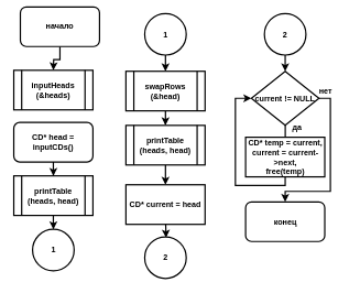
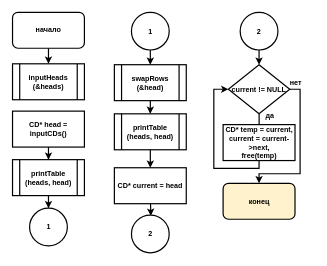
  <mxCell id="0" />
  <mxCell id="1" parent="0" />
  <mxCell id="2" value="" style="edgeStyle=orthogonalEdgeStyle;rounded=0;orthogonalLoop=1;jettySize=auto;html=1;strokeWidth=2;fontStyle=1" parent="1" source="3" edge="1"><mxGeometry relative="1" as="geometry"><mxPoint x="80" y="106" as="targetPoint" /></mxGeometry></mxCell>
- <mxCell id="3" value="начало" style="rounded=1;whiteSpace=wrap;html=1;strokeWidth=2;fontStyle=1" parent="1" vertex="1"><mxGeometry x="30" y="10" width="120" height="60" as="geometry" /></mxCell>
- <mxCell id="4" value="конец" style="rounded=1;whiteSpace=wrap;html=1;strokeWidth=2;fontStyle=1" parent="1" vertex="1"><mxGeometry x="371.5" y="305.5" width="120" height="60" as="geometry" /></mxCell>
+ <mxCell id="3" value="начало" style="rounded=1;whiteSpace=wrap;html=1;strokeWidth=2;fontStyle=1" parent="1" vertex="1"><mxGeometry x="20" y="20" width="120" height="60" as="geometry" /></mxCell>
+ <mxCell id="4" value="конец" style="rounded=1;whiteSpace=wrap;html=1;strokeWidth=2;fontStyle=1;fillColor=#fff2cc;" parent="1" vertex="1"><mxGeometry x="371.5" y="305.5" width="120" height="60" as="geometry" /></mxCell>
  <mxCell id="5" value="" style="edgeStyle=orthogonalEdgeStyle;rounded=0;orthogonalLoop=1;jettySize=auto;html=1;strokeWidth=2;fontStyle=1" parent="1" source="6" target="7" edge="1"><mxGeometry relative="1" as="geometry" /></mxCell>
  <mxCell id="6" value="printTable&lt;div&gt;(heads, head)&lt;br&gt;&lt;/div&gt;" style="shape=process;whiteSpace=wrap;html=1;backgroundOutline=1;strokeWidth=2;fontStyle=1" parent="1" vertex="1"><mxGeometry x="20" y="266" width="120" height="60" as="geometry" /></mxCell>
  <mxCell id="7" value="1" style="ellipse;whiteSpace=wrap;html=1;aspect=fixed;strokeWidth=2;fontStyle=1" parent="1" vertex="1"><mxGeometry x="48.5" y="347" width="63" height="63" as="geometry" /></mxCell>
  <mxCell id="8" value="" style="edgeStyle=orthogonalEdgeStyle;rounded=0;orthogonalLoop=1;jettySize=auto;html=1;strokeWidth=2;fontStyle=1" parent="1" source="9" target="11" edge="1"><mxGeometry relative="1" as="geometry" /></mxCell>
  <mxCell id="9" value="1" style="ellipse;whiteSpace=wrap;html=1;aspect=fixed;strokeWidth=2;fontStyle=1" parent="1" vertex="1"><mxGeometry x="218.5" y="20" width="63" height="63" as="geometry" /></mxCell>
  <mxCell id="10" value="" style="edgeStyle=orthogonalEdgeStyle;rounded=0;orthogonalLoop=1;jettySize=auto;html=1;strokeWidth=2;fontStyle=1" parent="1" source="11" target="13" edge="1"><mxGeometry relative="1" as="geometry" /></mxCell>
  <mxCell id="11" value="swapRows&lt;div&gt;(&amp;amp;head)&lt;br&gt;&lt;/div&gt;" style="shape=process;whiteSpace=wrap;html=1;backgroundOutline=1;strokeWidth=2;fontStyle=1" parent="1" vertex="1"><mxGeometry x="190" y="107.5" width="120" height="60" as="geometry" /></mxCell>
  <mxCell id="12" value="" style="edgeStyle=orthogonalEdgeStyle;rounded=0;orthogonalLoop=1;jettySize=auto;html=1;strokeWidth=2;fontStyle=1;entryX=0.5;entryY=0;entryDx=0;entryDy=0;" parent="1" source="13" target="21" edge="1"><mxGeometry relative="1" as="geometry"><mxPoint x="267.5" y="267.5" as="targetPoint" /></mxGeometry></mxCell>
  <mxCell id="13" value="printTable&lt;div&gt;(heads, head)&lt;br&gt;&lt;/div&gt;" style="shape=process;whiteSpace=wrap;html=1;backgroundOutline=1;strokeWidth=2;fontStyle=1" parent="1" vertex="1"><mxGeometry x="190" y="189.5" width="120" height="60" as="geometry" /></mxCell>
  <mxCell id="14" value="" style="edgeStyle=orthogonalEdgeStyle;rounded=0;orthogonalLoop=1;jettySize=auto;html=1;strokeWidth=2;fontStyle=1;entryX=0.514;entryY=0.018;entryDx=0;entryDy=0;entryPerimeter=0;" parent="1" target="15" edge="1"><mxGeometry relative="1" as="geometry"><mxPoint x="250.024" y="327.5" as="sourcePoint" /></mxGeometry></mxCell>
  <mxCell id="15" value="2" style="ellipse;whiteSpace=wrap;html=1;aspect=fixed;strokeWidth=2;fontStyle=1" parent="1" vertex="1"><mxGeometry x="218.5" y="358.5" width="63" height="63" as="geometry" /></mxCell>
  <mxCell id="16" value="" style="edgeStyle=orthogonalEdgeStyle;rounded=0;orthogonalLoop=1;jettySize=auto;html=1;strokeWidth=2;fontStyle=1" parent="1" source="17" edge="1"><mxGeometry relative="1" as="geometry"><mxPoint x="431.52" y="107.5" as="targetPoint" /></mxGeometry></mxCell>
  <mxCell id="17" value="2" style="ellipse;whiteSpace=wrap;html=1;aspect=fixed;strokeWidth=2;fontStyle=1" parent="1" vertex="1"><mxGeometry x="400" y="20" width="63" height="63" as="geometry" /></mxCell>
  <mxCell id="18" value="inputHeads&lt;div&gt;(&amp;amp;heads)&lt;br&gt;&lt;/div&gt;" style="shape=process;whiteSpace=wrap;html=1;backgroundOutline=1;strokeWidth=2;fontStyle=1" vertex="1" parent="1"><mxGeometry x="20" y="106" width="120" height="60" as="geometry" /></mxCell>
  <mxCell id="19" value="" style="edgeStyle=orthogonalEdgeStyle;rounded=0;orthogonalLoop=1;jettySize=auto;html=1;strokeWidth=2;fontStyle=1" edge="1" parent="1" source="20" target="6"><mxGeometry relative="1" as="geometry" /></mxCell>
- <mxCell id="20" value="CD* head = inputCDs()" style="whiteSpace=wrap;html=1;strokeWidth=2;fontStyle=1;rounded=1;" vertex="1" parent="1"><mxGeometry x="20" y="185" width="120" height="60" as="geometry" /></mxCell>
+ <mxCell id="20" value="CD* head = inputCDs()" style="rounded=0;whiteSpace=wrap;html=1;strokeWidth=2;fontStyle=1" vertex="1" parent="1"><mxGeometry x="20" y="185" width="120" height="60" as="geometry" /></mxCell>
  <mxCell id="21" value="CD* current = head" style="rounded=0;whiteSpace=wrap;html=1;strokeWidth=2;fontStyle=1" vertex="1" parent="1"><mxGeometry x="190" y="279.5" width="120" height="60" as="geometry" /></mxCell>
  <mxCell id="22" value="" style="edgeStyle=orthogonalEdgeStyle;rounded=0;orthogonalLoop=1;jettySize=auto;html=1;strokeWidth=2;fontStyle=1" edge="1" parent="1" source="23" target="24"><mxGeometry relative="1" as="geometry" /></mxCell>
  <mxCell id="23" value="current != NULL" style="rhombus;whiteSpace=wrap;html=1;strokeWidth=2;fontStyle=1" vertex="1" parent="1"><mxGeometry x="380.25" y="107.5" width="102.5" height="82" as="geometry" /></mxCell>
  <mxCell id="24" value="CD* temp = current,&lt;div&gt;current = current-&amp;gt;next,&lt;br&gt;&lt;/div&gt;&lt;div&gt;free(temp)&lt;br&gt;&lt;/div&gt;" style="rounded=0;whiteSpace=wrap;html=1;strokeWidth=2;fontStyle=1" vertex="1" parent="1"><mxGeometry x="371.5" y="207.5" width="120" height="60" as="geometry" /></mxCell>
  <mxCell id="25" value="" style="edgeStyle=orthogonalEdgeStyle;rounded=0;orthogonalLoop=1;jettySize=auto;html=1;exitX=1;exitY=0.5;exitDx=0;exitDy=0;entryX=0.5;entryY=0;entryDx=0;entryDy=0;strokeWidth=2;fontStyle=1" edge="1" parent="1" source="23" target="4"><mxGeometry relative="1" as="geometry"><mxPoint x="442" y="199.5" as="sourcePoint" /><mxPoint x="442" y="217.5" as="targetPoint" /><Array as="points"><mxPoint x="500" y="148.5" /><mxPoint x="500" y="289.5" /><mxPoint x="432" y="289.5" /></Array></mxGeometry></mxCell>
  <mxCell id="26" value="" style="edgeStyle=orthogonalEdgeStyle;rounded=0;orthogonalLoop=1;jettySize=auto;html=1;exitX=0.5;exitY=1;exitDx=0;exitDy=0;entryX=0;entryY=0.5;entryDx=0;entryDy=0;strokeWidth=2;fontStyle=1" edge="1" parent="1" source="24" target="23"><mxGeometry relative="1" as="geometry"><mxPoint x="490" y="158.5" as="sourcePoint" /><mxPoint x="442" y="327.5" as="targetPoint" /><Array as="points"><mxPoint x="432" y="280.5" /><mxPoint x="356" y="280.5" /><mxPoint x="356" y="148.5" /></Array></mxGeometry></mxCell>
  <mxCell id="27" value="да" style="text;html=1;align=center;verticalAlign=middle;whiteSpace=wrap;rounded=0;strokeWidth=2;fontStyle=1" vertex="1" parent="1"><mxGeometry x="419.5" y="177.5" width="60" height="30" as="geometry" /></mxCell>
  <mxCell id="28" value="нет" style="text;html=1;align=center;verticalAlign=middle;whiteSpace=wrap;rounded=0;strokeWidth=2;fontStyle=1" vertex="1" parent="1"><mxGeometry x="463" y="122.5" width="60" height="30" as="geometry" /></mxCell>
